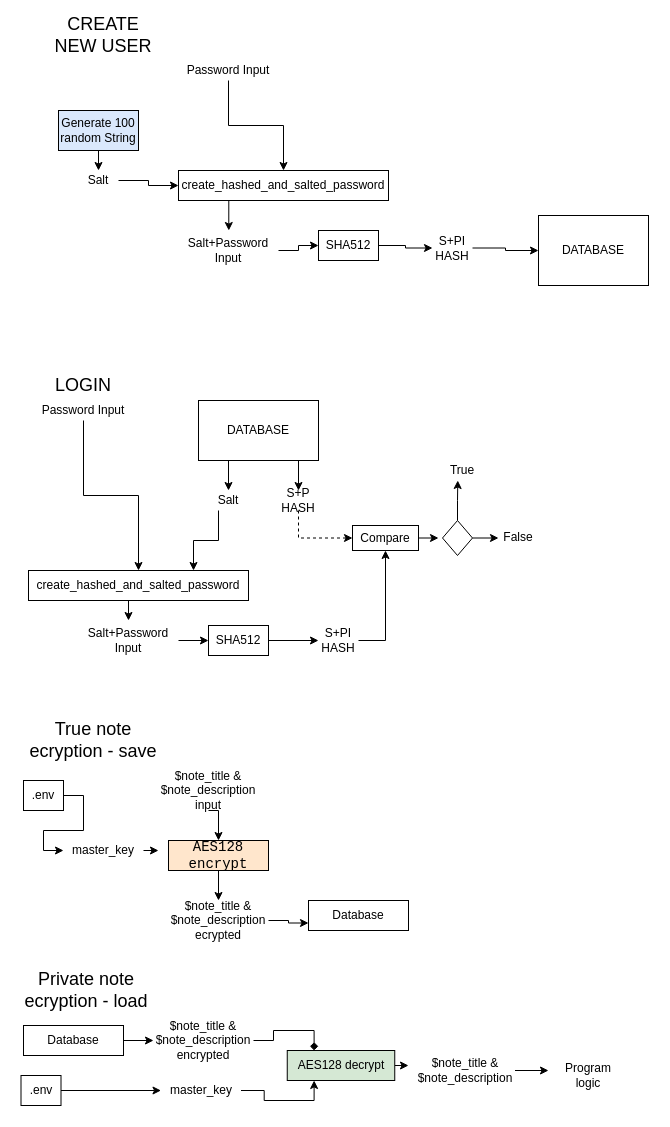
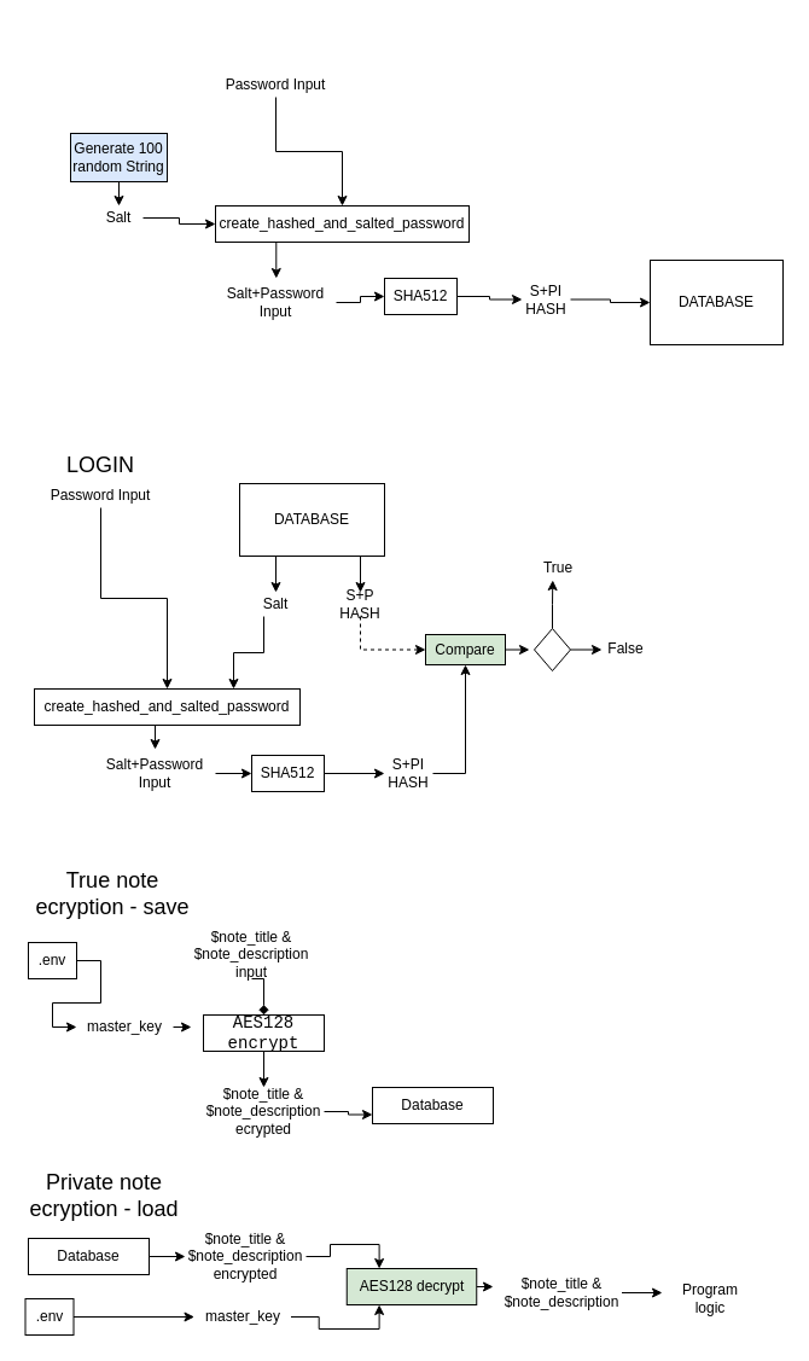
  <mxCell id="0" />
  <mxCell id="1" parent="0" />
  <mxCell id="2" style="edgeStyle=orthogonalEdgeStyle;rounded=0;orthogonalLoop=1;jettySize=auto;html=1;exitX=0.5;exitY=1;exitDx=0;exitDy=0;entryX=0.5;entryY=0;entryDx=0;entryDy=0;" parent="1" source="3" target="9" edge="1"><mxGeometry relative="1" as="geometry" /></mxCell>
  <mxCell id="3" value="Password Input" style="text;html=1;strokeColor=none;fillColor=none;align=center;verticalAlign=middle;whiteSpace=wrap;rounded=0;" parent="1" vertex="1"><mxGeometry x="178" y="60" width="100" height="20" as="geometry" /></mxCell>
  <mxCell id="4" style="edgeStyle=orthogonalEdgeStyle;rounded=0;orthogonalLoop=1;jettySize=auto;html=1;exitX=1;exitY=0.5;exitDx=0;exitDy=0;entryX=0;entryY=0.5;entryDx=0;entryDy=0;" parent="1" source="5" target="15" edge="1"><mxGeometry relative="1" as="geometry" /></mxCell>
  <mxCell id="5" value="SHA512" style="rounded=0;whiteSpace=wrap;html=1;" parent="1" vertex="1"><mxGeometry x="318" y="230" width="60" height="30" as="geometry" /></mxCell>
  <mxCell id="6" style="edgeStyle=orthogonalEdgeStyle;rounded=0;orthogonalLoop=1;jettySize=auto;html=1;exitX=0.5;exitY=1;exitDx=0;exitDy=0;entryX=0.5;entryY=0;entryDx=0;entryDy=0;" parent="1" source="7" target="11" edge="1"><mxGeometry relative="1" as="geometry" /></mxCell>
  <mxCell id="7" value="Generate 100 random String" style="rounded=0;whiteSpace=wrap;html=1;fillColor=#dae8fc;" parent="1" vertex="1"><mxGeometry x="58" y="110" width="80" height="40" as="geometry" /></mxCell>
  <mxCell id="8" style="edgeStyle=orthogonalEdgeStyle;rounded=0;orthogonalLoop=1;jettySize=auto;html=1;exitX=0.25;exitY=1;exitDx=0;exitDy=0;" parent="1" source="9" edge="1"><mxGeometry relative="1" as="geometry"><mxPoint x="228.286" y="230" as="targetPoint" /></mxGeometry></mxCell>
  <mxCell id="9" value="create_hashed_and_salted_password" style="rounded=0;whiteSpace=wrap;html=1;" parent="1" vertex="1"><mxGeometry x="178" y="170" width="210" height="30" as="geometry" /></mxCell>
  <mxCell id="10" style="edgeStyle=orthogonalEdgeStyle;rounded=0;orthogonalLoop=1;jettySize=auto;html=1;exitX=1;exitY=0.5;exitDx=0;exitDy=0;entryX=0;entryY=0.5;entryDx=0;entryDy=0;" parent="1" source="11" target="9" edge="1"><mxGeometry relative="1" as="geometry" /></mxCell>
  <mxCell id="11" value="Salt" style="text;html=1;strokeColor=none;fillColor=none;align=center;verticalAlign=middle;whiteSpace=wrap;rounded=0;" parent="1" vertex="1"><mxGeometry x="78" y="170" width="40" height="20" as="geometry" /></mxCell>
  <mxCell id="12" style="edgeStyle=orthogonalEdgeStyle;rounded=0;orthogonalLoop=1;jettySize=auto;html=1;exitX=1;exitY=0.5;exitDx=0;exitDy=0;entryX=0;entryY=0.5;entryDx=0;entryDy=0;" parent="1" source="13" target="5" edge="1"><mxGeometry relative="1" as="geometry" /></mxCell>
  <mxCell id="13" value="Salt+Password Input" style="text;html=1;strokeColor=none;fillColor=none;align=center;verticalAlign=middle;whiteSpace=wrap;rounded=0;" parent="1" vertex="1"><mxGeometry x="178" y="230" width="100" height="40" as="geometry" /></mxCell>
  <mxCell id="14" style="edgeStyle=orthogonalEdgeStyle;rounded=0;orthogonalLoop=1;jettySize=auto;html=1;exitX=1;exitY=0.5;exitDx=0;exitDy=0;entryX=0;entryY=0.5;entryDx=0;entryDy=0;" parent="1" source="15" target="16" edge="1"><mxGeometry relative="1" as="geometry" /></mxCell>
  <mxCell id="15" value="S+PI HASH" style="text;html=1;strokeColor=none;fillColor=none;align=center;verticalAlign=middle;whiteSpace=wrap;rounded=0;" parent="1" vertex="1"><mxGeometry x="432" y="230" width="40" height="35" as="geometry" /></mxCell>
  <mxCell id="16" value="DATABASE" style="rounded=0;whiteSpace=wrap;html=1;" parent="1" vertex="1"><mxGeometry x="538" y="215" width="110" height="70" as="geometry" /></mxCell>
- <mxCell id="17" value="&lt;font style=&quot;font-size: 18px&quot;&gt;CREATE NEW USER&lt;/font&gt;" style="text;html=1;strokeColor=none;fillColor=none;align=center;verticalAlign=middle;whiteSpace=wrap;rounded=0;" parent="1" vertex="1"><mxGeometry x="48" y="20" width="110" height="30" as="geometry" /></mxCell>
  <mxCell id="18" value="&lt;font style=&quot;font-size: 18px&quot;&gt;LOGIN&lt;/font&gt;" style="text;html=1;strokeColor=none;fillColor=none;align=center;verticalAlign=middle;whiteSpace=wrap;rounded=0;" parent="1" vertex="1"><mxGeometry x="28" y="370" width="110" height="30" as="geometry" /></mxCell>
  <mxCell id="19" style="edgeStyle=orthogonalEdgeStyle;rounded=0;orthogonalLoop=1;jettySize=auto;html=1;exitX=0.5;exitY=1;exitDx=0;exitDy=0;entryX=0.5;entryY=0;entryDx=0;entryDy=0;" parent="1" source="20" target="29" edge="1"><mxGeometry relative="1" as="geometry" /></mxCell>
  <mxCell id="20" value="Password Input" style="text;html=1;strokeColor=none;fillColor=none;align=center;verticalAlign=middle;whiteSpace=wrap;rounded=0;" parent="1" vertex="1"><mxGeometry x="38" y="400" width="90" height="20" as="geometry" /></mxCell>
  <mxCell id="21" style="edgeStyle=orthogonalEdgeStyle;rounded=0;orthogonalLoop=1;jettySize=auto;html=1;exitX=0.75;exitY=1;exitDx=0;exitDy=0;entryX=0.5;entryY=0;entryDx=0;entryDy=0;" parent="1" source="23" target="25" edge="1"><mxGeometry relative="1" as="geometry" /></mxCell>
  <mxCell id="22" style="edgeStyle=orthogonalEdgeStyle;rounded=0;orthogonalLoop=1;jettySize=auto;html=1;exitX=0.25;exitY=1;exitDx=0;exitDy=0;entryX=0.5;entryY=0;entryDx=0;entryDy=0;" parent="1" source="23" target="27" edge="1"><mxGeometry relative="1" as="geometry" /></mxCell>
  <mxCell id="23" value="DATABASE" style="rounded=0;whiteSpace=wrap;html=1;" parent="1" vertex="1"><mxGeometry x="198" y="400" width="120" height="60" as="geometry" /></mxCell>
  <mxCell id="24" style="edgeStyle=orthogonalEdgeStyle;rounded=0;orthogonalLoop=1;jettySize=auto;html=1;exitX=0.5;exitY=1;exitDx=0;exitDy=0;entryX=0;entryY=0.5;entryDx=0;entryDy=0;dashed=1;" parent="1" source="25" target="37" edge="1"><mxGeometry relative="1" as="geometry" /></mxCell>
  <mxCell id="25" value="S+P HASH" style="text;html=1;strokeColor=none;fillColor=none;align=center;verticalAlign=middle;whiteSpace=wrap;rounded=0;" parent="1" vertex="1"><mxGeometry x="278" y="490" width="40" height="20" as="geometry" /></mxCell>
  <mxCell id="26" style="edgeStyle=orthogonalEdgeStyle;rounded=0;orthogonalLoop=1;jettySize=auto;html=1;exitX=0.25;exitY=1;exitDx=0;exitDy=0;entryX=0.75;entryY=0;entryDx=0;entryDy=0;" parent="1" source="27" target="29" edge="1"><mxGeometry relative="1" as="geometry" /></mxCell>
  <mxCell id="27" value="Salt" style="text;html=1;strokeColor=none;fillColor=none;align=center;verticalAlign=middle;whiteSpace=wrap;rounded=0;" parent="1" vertex="1"><mxGeometry x="208" y="490" width="40" height="20" as="geometry" /></mxCell>
  <mxCell id="28" style="edgeStyle=orthogonalEdgeStyle;rounded=0;orthogonalLoop=1;jettySize=auto;html=1;exitX=0.5;exitY=1;exitDx=0;exitDy=0;entryX=0.5;entryY=0;entryDx=0;entryDy=0;" parent="1" source="29" target="31" edge="1"><mxGeometry relative="1" as="geometry" /></mxCell>
  <mxCell id="29" value="create_hashed_and_salted_password" style="rounded=0;whiteSpace=wrap;html=1;" parent="1" vertex="1"><mxGeometry x="28" y="570" width="220" height="30" as="geometry" /></mxCell>
  <mxCell id="30" style="edgeStyle=orthogonalEdgeStyle;rounded=0;orthogonalLoop=1;jettySize=auto;html=1;exitX=1;exitY=0.5;exitDx=0;exitDy=0;entryX=0;entryY=0.5;entryDx=0;entryDy=0;" parent="1" source="31" target="33" edge="1"><mxGeometry relative="1" as="geometry" /></mxCell>
  <mxCell id="31" value="Salt+Password Input" style="text;html=1;strokeColor=none;fillColor=none;align=center;verticalAlign=middle;whiteSpace=wrap;rounded=0;" parent="1" vertex="1"><mxGeometry x="78" y="620" width="100" height="40" as="geometry" /></mxCell>
  <mxCell id="32" style="edgeStyle=orthogonalEdgeStyle;rounded=0;orthogonalLoop=1;jettySize=auto;html=1;exitX=1;exitY=0.5;exitDx=0;exitDy=0;entryX=0;entryY=0.5;entryDx=0;entryDy=0;" parent="1" source="33" target="35" edge="1"><mxGeometry relative="1" as="geometry" /></mxCell>
  <mxCell id="33" value="SHA512" style="rounded=0;whiteSpace=wrap;html=1;" parent="1" vertex="1"><mxGeometry x="208" y="625" width="60" height="30" as="geometry" /></mxCell>
  <mxCell id="34" style="edgeStyle=orthogonalEdgeStyle;rounded=0;orthogonalLoop=1;jettySize=auto;html=1;exitX=1;exitY=0.5;exitDx=0;exitDy=0;entryX=0.5;entryY=1;entryDx=0;entryDy=0;" parent="1" source="35" target="37" edge="1"><mxGeometry relative="1" as="geometry" /></mxCell>
  <mxCell id="35" value="S+PI HASH" style="text;html=1;strokeColor=none;fillColor=none;align=center;verticalAlign=middle;whiteSpace=wrap;rounded=0;" parent="1" vertex="1"><mxGeometry x="318" y="622.5" width="40" height="35" as="geometry" /></mxCell>
  <mxCell id="36" style="edgeStyle=orthogonalEdgeStyle;rounded=0;orthogonalLoop=1;jettySize=auto;html=1;exitX=1;exitY=0.5;exitDx=0;exitDy=0;" parent="1" source="37" edge="1"><mxGeometry relative="1" as="geometry"><mxPoint x="438" y="537.655" as="targetPoint" /></mxGeometry></mxCell>
- <mxCell id="37" value="Compare" style="rounded=0;whiteSpace=wrap;html=1;" parent="1" vertex="1"><mxGeometry x="352" y="525" width="66" height="25" as="geometry" /></mxCell>
+ <mxCell id="37" value="Compare" style="rounded=0;whiteSpace=wrap;html=1;fillColor=#d5e8d4;" parent="1" vertex="1"><mxGeometry x="352" y="525" width="66" height="25" as="geometry" /></mxCell>
  <mxCell id="38" style="edgeStyle=orthogonalEdgeStyle;rounded=0;orthogonalLoop=1;jettySize=auto;html=1;exitX=0.5;exitY=0;exitDx=0;exitDy=0;" parent="1" source="40" edge="1"><mxGeometry relative="1" as="geometry"><mxPoint x="457.276" y="480" as="targetPoint" /></mxGeometry></mxCell>
  <mxCell id="39" style="edgeStyle=orthogonalEdgeStyle;rounded=0;orthogonalLoop=1;jettySize=auto;html=1;exitX=1;exitY=0.5;exitDx=0;exitDy=0;" parent="1" source="40" edge="1"><mxGeometry relative="1" as="geometry"><mxPoint x="498" y="537.655" as="targetPoint" /></mxGeometry></mxCell>
  <mxCell id="40" value="" style="rhombus;whiteSpace=wrap;html=1;" parent="1" vertex="1"><mxGeometry x="442" y="520" width="30" height="35" as="geometry" /></mxCell>
  <mxCell id="41" value="True" style="text;html=1;strokeColor=none;fillColor=none;align=center;verticalAlign=middle;whiteSpace=wrap;rounded=0;" parent="1" vertex="1"><mxGeometry x="442" y="460" width="40" height="20" as="geometry" /></mxCell>
  <mxCell id="42" value="False" style="text;html=1;strokeColor=none;fillColor=none;align=center;verticalAlign=middle;whiteSpace=wrap;rounded=0;" parent="1" vertex="1"><mxGeometry x="498" y="527" width="40" height="20" as="geometry" /></mxCell>
  <mxCell id="43" value="&lt;font style=&quot;font-size: 18px&quot;&gt;True note ecryption - save&lt;/font&gt;" style="text;html=1;strokeColor=none;fillColor=none;align=center;verticalAlign=middle;whiteSpace=wrap;rounded=0;" parent="1" vertex="1"><mxGeometry x="28" y="720" width="130" height="40" as="geometry" /></mxCell>
  <mxCell id="44" style="edgeStyle=orthogonalEdgeStyle;rounded=0;orthogonalLoop=1;jettySize=auto;html=1;exitX=1;exitY=0.5;exitDx=0;exitDy=0;entryX=0;entryY=0.5;entryDx=0;entryDy=0;" parent="1" source="45" target="47" edge="1"><mxGeometry relative="1" as="geometry" /></mxCell>
  <mxCell id="45" value=".env" style="rounded=0;whiteSpace=wrap;html=1;" parent="1" vertex="1"><mxGeometry x="23" y="780" width="40" height="30" as="geometry" /></mxCell>
  <mxCell id="46" style="edgeStyle=orthogonalEdgeStyle;rounded=0;orthogonalLoop=1;jettySize=auto;html=1;exitX=1;exitY=0.5;exitDx=0;exitDy=0;" parent="1" source="47" edge="1"><mxGeometry relative="1" as="geometry"><mxPoint x="158" y="849.69" as="targetPoint" /></mxGeometry></mxCell>
  <mxCell id="47" value="master_key" style="text;html=1;strokeColor=none;fillColor=none;align=center;verticalAlign=middle;whiteSpace=wrap;rounded=0;" parent="1" vertex="1"><mxGeometry x="63" y="840" width="80" height="20" as="geometry" /></mxCell>
- <mxCell id="48" style="edgeStyle=orthogonalEdgeStyle;rounded=0;orthogonalLoop=1;jettySize=auto;html=1;exitX=0.5;exitY=1;exitDx=0;exitDy=0;entryX=0.5;entryY=0;entryDx=0;entryDy=0;" parent="1" source="49" target="51" edge="1"><mxGeometry relative="1" as="geometry" /></mxCell>
+ <mxCell id="48" style="edgeStyle=orthogonalEdgeStyle;rounded=0;orthogonalLoop=1;jettySize=auto;html=1;exitX=0.5;exitY=1;exitDx=0;exitDy=0;entryX=0.5;entryY=0;entryDx=0;entryDy=0;endArrow=diamond;" parent="1" source="49" target="51" edge="1"><mxGeometry relative="1" as="geometry" /></mxCell>
  <mxCell id="49" value="$note_title &amp;amp; $note_description input" style="text;html=1;strokeColor=none;fillColor=none;align=center;verticalAlign=middle;whiteSpace=wrap;rounded=0;" parent="1" vertex="1"><mxGeometry x="158" y="770" width="100" height="40" as="geometry" /></mxCell>
  <mxCell id="50" style="edgeStyle=orthogonalEdgeStyle;rounded=0;orthogonalLoop=1;jettySize=auto;html=1;exitX=0.5;exitY=1;exitDx=0;exitDy=0;entryX=0.5;entryY=0;entryDx=0;entryDy=0;" parent="1" source="51" target="53" edge="1"><mxGeometry relative="1" as="geometry" /></mxCell>
- <mxCell id="51" value="&lt;font face=&quot;Consolas, Courier New, monospace&quot;&gt;&lt;span style=&quot;font-size: 14px&quot;&gt;AES128 encrypt&lt;/span&gt;&lt;/font&gt;" style="rounded=0;whiteSpace=wrap;html=1;fillColor=#ffe6cc;" parent="1" vertex="1"><mxGeometry x="168" y="840" width="100" height="30" as="geometry" /></mxCell>
+ <mxCell id="51" value="&lt;font face=&quot;Consolas, Courier New, monospace&quot;&gt;&lt;span style=&quot;font-size: 14px&quot;&gt;AES128 encrypt&lt;/span&gt;&lt;/font&gt;" style="rounded=0;whiteSpace=wrap;html=1;" parent="1" vertex="1"><mxGeometry x="168" y="840" width="100" height="30" as="geometry" /></mxCell>
  <mxCell id="52" style="edgeStyle=orthogonalEdgeStyle;rounded=0;orthogonalLoop=1;jettySize=auto;html=1;exitX=1;exitY=0.5;exitDx=0;exitDy=0;entryX=0;entryY=0.75;entryDx=0;entryDy=0;" parent="1" source="53" target="54" edge="1"><mxGeometry relative="1" as="geometry" /></mxCell>
  <mxCell id="53" value="$note_title &amp;amp; $note_description ecrypted" style="text;html=1;strokeColor=none;fillColor=none;align=center;verticalAlign=middle;whiteSpace=wrap;rounded=0;" parent="1" vertex="1"><mxGeometry x="168" y="900" width="100" height="40" as="geometry" /></mxCell>
  <mxCell id="54" value="Database" style="rounded=0;whiteSpace=wrap;html=1;" parent="1" vertex="1"><mxGeometry x="308" y="900" width="100" height="30" as="geometry" /></mxCell>
  <mxCell id="55" value="&lt;font style=&quot;font-size: 18px&quot;&gt;Private note ecryption - load&lt;/font&gt;" style="text;html=1;strokeColor=none;fillColor=none;align=center;verticalAlign=middle;whiteSpace=wrap;rounded=0;" parent="1" vertex="1"><mxGeometry x="20.5" y="970" width="130" height="40" as="geometry" /></mxCell>
  <mxCell id="56" style="edgeStyle=orthogonalEdgeStyle;rounded=0;orthogonalLoop=1;jettySize=auto;html=1;exitX=1;exitY=0.5;exitDx=0;exitDy=0;entryX=0;entryY=0.5;entryDx=0;entryDy=0;" parent="1" source="57" target="59" edge="1"><mxGeometry relative="1" as="geometry" /></mxCell>
  <mxCell id="57" value=".env" style="rounded=0;whiteSpace=wrap;html=1;" parent="1" vertex="1"><mxGeometry x="20.5" y="1075" width="40" height="30" as="geometry" /></mxCell>
  <mxCell id="58" style="edgeStyle=orthogonalEdgeStyle;rounded=0;orthogonalLoop=1;jettySize=auto;html=1;exitX=1;exitY=0.5;exitDx=0;exitDy=0;entryX=0.25;entryY=1;entryDx=0;entryDy=0;" parent="1" source="59" target="65" edge="1"><mxGeometry relative="1" as="geometry" /></mxCell>
  <mxCell id="59" value="master_key" style="text;html=1;strokeColor=none;fillColor=none;align=center;verticalAlign=middle;whiteSpace=wrap;rounded=0;" parent="1" vertex="1"><mxGeometry x="160.5" y="1080" width="80" height="20" as="geometry" /></mxCell>
  <mxCell id="60" style="edgeStyle=orthogonalEdgeStyle;rounded=0;orthogonalLoop=1;jettySize=auto;html=1;exitX=1;exitY=0.5;exitDx=0;exitDy=0;entryX=0;entryY=0.5;entryDx=0;entryDy=0;" parent="1" source="61" target="63" edge="1"><mxGeometry relative="1" as="geometry" /></mxCell>
  <mxCell id="61" value="Database" style="rounded=0;whiteSpace=wrap;html=1;" parent="1" vertex="1"><mxGeometry x="23" y="1025" width="100" height="30" as="geometry" /></mxCell>
- <mxCell id="62" style="edgeStyle=orthogonalEdgeStyle;rounded=0;orthogonalLoop=1;jettySize=auto;html=1;exitX=1;exitY=0.5;exitDx=0;exitDy=0;entryX=0.25;entryY=0;entryDx=0;entryDy=0;endArrow=diamond;" parent="1" source="63" target="65" edge="1"><mxGeometry relative="1" as="geometry" /></mxCell>
+ <mxCell id="62" style="edgeStyle=orthogonalEdgeStyle;rounded=0;orthogonalLoop=1;jettySize=auto;html=1;exitX=1;exitY=0.5;exitDx=0;exitDy=0;entryX=0.25;entryY=0;entryDx=0;entryDy=0;" parent="1" source="63" target="65" edge="1"><mxGeometry relative="1" as="geometry" /></mxCell>
  <mxCell id="63" value="$note_title &amp;amp; $note_description encrypted" style="text;html=1;strokeColor=none;fillColor=none;align=center;verticalAlign=middle;whiteSpace=wrap;rounded=0;" parent="1" vertex="1"><mxGeometry x="153" y="1020" width="100" height="40" as="geometry" /></mxCell>
  <mxCell id="64" style="edgeStyle=orthogonalEdgeStyle;rounded=0;orthogonalLoop=1;jettySize=auto;html=1;exitX=1;exitY=0.5;exitDx=0;exitDy=0;" parent="1" source="65" edge="1"><mxGeometry relative="1" as="geometry"><mxPoint x="408" y="1064.667" as="targetPoint" /></mxGeometry></mxCell>
  <mxCell id="65" value="AES128 decrypt" style="rounded=0;whiteSpace=wrap;html=1;fillColor=#d5e8d4;" parent="1" vertex="1"><mxGeometry x="286.75" y="1050" width="107.5" height="30" as="geometry" /></mxCell>
  <mxCell id="66" style="edgeStyle=orthogonalEdgeStyle;rounded=0;orthogonalLoop=1;jettySize=auto;html=1;exitX=1;exitY=0.5;exitDx=0;exitDy=0;" parent="1" source="67" edge="1"><mxGeometry relative="1" as="geometry"><mxPoint x="548" y="1069.667" as="targetPoint" /></mxGeometry></mxCell>
  <mxCell id="67" value="$note_title &amp;amp; $note_description" style="text;html=1;strokeColor=none;fillColor=none;align=center;verticalAlign=middle;whiteSpace=wrap;rounded=0;" parent="1" vertex="1"><mxGeometry x="414.5" y="1050" width="100" height="40" as="geometry" /></mxCell>
  <mxCell id="68" value="Program logic" style="text;html=1;strokeColor=none;fillColor=none;align=center;verticalAlign=middle;whiteSpace=wrap;rounded=0;" parent="1" vertex="1"><mxGeometry x="558" y="1060" width="60" height="30" as="geometry" /></mxCell>
